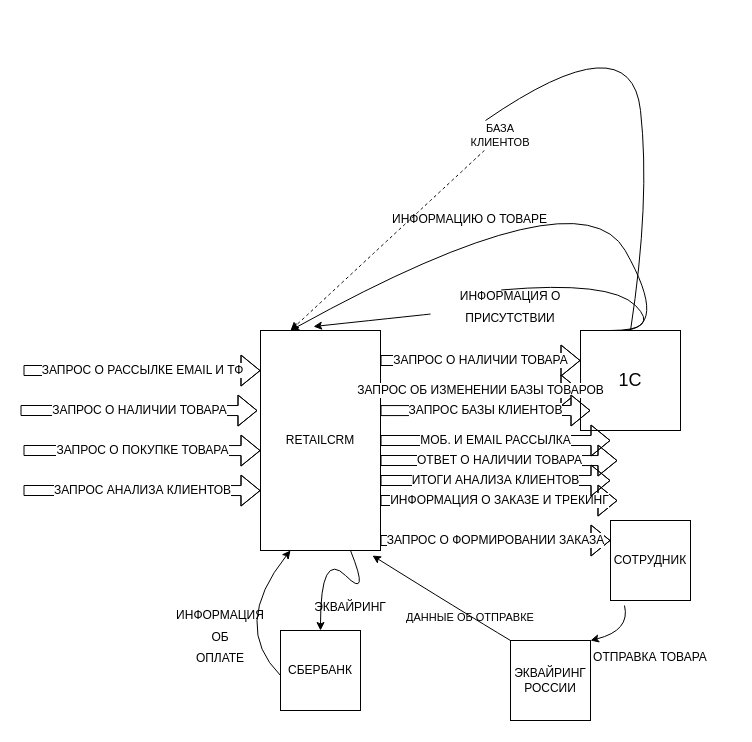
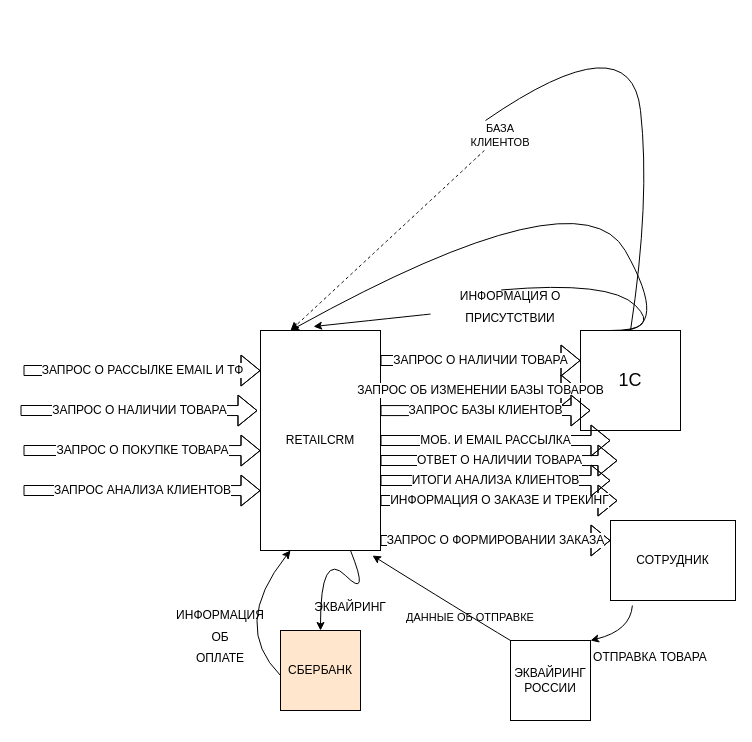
  <mxCell id="0" />
  <mxCell id="1" parent="0" />
  <mxCell id="2" value="RETAILCRM" style="rounded=0;whiteSpace=wrap;html=1;" vertex="1" parent="1"><mxGeometry x="260" y="330" width="120" height="220" as="geometry" /></mxCell>
  <mxCell id="3" value="&lt;font style=&quot;font-size: 12px;&quot;&gt;ЗАПРОС О НАЛИЧИИ ТОВАРА&lt;/font&gt;" style="shape=flexArrow;endArrow=classic;html=1;rounded=0;entryX=-0.025;entryY=0.364;entryDx=0;entryDy=0;entryPerimeter=0;" edge="1" parent="1" target="2"><mxGeometry width="50" height="50" relative="1" as="geometry"><mxPoint x="20" y="410" as="sourcePoint" /><mxPoint x="160" y="360" as="targetPoint" /><Array as="points"><mxPoint x="200" y="410" /></Array></mxGeometry></mxCell>
  <mxCell id="4" value="&lt;font style=&quot;font-size: 12px;&quot;&gt;ЗАПРОС О НАЛИЧИИ ТОВАРА&lt;/font&gt;" style="shape=flexArrow;endArrow=classic;html=1;rounded=0;" edge="1" parent="1"><mxGeometry width="50" height="50" relative="1" as="geometry"><mxPoint x="380" y="360" as="sourcePoint" /><mxPoint x="580" y="360" as="targetPoint" /><Array as="points"><mxPoint x="560" y="360" /></Array></mxGeometry></mxCell>
  <mxCell id="5" value="1С" style="whiteSpace=wrap;html=1;aspect=fixed;fontSize=18;" vertex="1" parent="1"><mxGeometry x="580" y="330" width="100" height="100" as="geometry" /></mxCell>
  <mxCell id="6" value="" style="curved=1;endArrow=classic;html=1;rounded=0;fontSize=18;entryX=0.442;entryY=-0.018;entryDx=0;entryDy=0;entryPerimeter=0;startArrow=none;" edge="1" parent="1" source="25" target="2"><mxGeometry width="50" height="50" relative="1" as="geometry"><mxPoint x="610" y="330" as="sourcePoint" /><mxPoint x="360" y="260" as="targetPoint" /><Array as="points" /></mxGeometry></mxCell>
  <mxCell id="7" value="&lt;font style=&quot;font-size: 12px;&quot;&gt;ОТВЕТ О НАЛИЧИИ ТОВАРА&lt;br&gt;&lt;/font&gt;" style="shape=flexArrow;endArrow=classic;html=1;rounded=0;entryX=-0.025;entryY=0.364;entryDx=0;entryDy=0;entryPerimeter=0;" edge="1" parent="1"><mxGeometry width="50" height="50" relative="1" as="geometry"><mxPoint x="380" y="460" as="sourcePoint" /><mxPoint x="617" y="460.08" as="targetPoint" /><Array as="points"><mxPoint x="560" y="460" /></Array></mxGeometry></mxCell>
- <mxCell id="8" value="СБЕРБАНК" style="whiteSpace=wrap;html=1;aspect=fixed;fontSize=12;" vertex="1" parent="1"><mxGeometry x="280" y="630" width="80" height="80" as="geometry" /></mxCell>
+ <mxCell id="8" value="СБЕРБАНК" style="whiteSpace=wrap;html=1;aspect=fixed;fontSize=12;fillColor=#ffe6cc;" vertex="1" parent="1"><mxGeometry x="280" y="630" width="80" height="80" as="geometry" /></mxCell>
  <mxCell id="9" value="&lt;font style=&quot;font-size: 12px;&quot;&gt;ЗАПРОС О ПОКУПКЕ ТОВАРА&lt;/font&gt;" style="shape=flexArrow;endArrow=classic;html=1;rounded=0;entryX=-0.025;entryY=0.364;entryDx=0;entryDy=0;entryPerimeter=0;" edge="1" parent="1"><mxGeometry width="50" height="50" relative="1" as="geometry"><mxPoint x="23" y="450" as="sourcePoint" /><mxPoint x="260" y="450.08" as="targetPoint" /><Array as="points"><mxPoint x="203" y="450" /></Array></mxGeometry></mxCell>
  <mxCell id="10" value="&lt;span style=&quot;font-size: 12px;&quot;&gt;ЗАПРОС ОБ ИЗМЕНЕНИИ БАЗЫ ТОВАРОВ&lt;/span&gt;" style="shape=flexArrow;endArrow=classic;html=1;rounded=0;" edge="1" parent="1"><mxGeometry width="50" height="50" relative="1" as="geometry"><mxPoint x="380" y="390" as="sourcePoint" /><mxPoint x="580" y="390" as="targetPoint" /><Array as="points"><mxPoint x="560" y="390" /></Array></mxGeometry></mxCell>
  <mxCell id="11" value="" style="curved=1;endArrow=classic;html=1;rounded=0;fontSize=12;entryX=0.5;entryY=0;entryDx=0;entryDy=0;exitX=0.75;exitY=1;exitDx=0;exitDy=0;" edge="1" parent="1" source="2" target="8"><mxGeometry width="50" height="50" relative="1" as="geometry"><mxPoint x="320" y="600" as="sourcePoint" /><mxPoint x="370" y="550" as="targetPoint" /><Array as="points"><mxPoint x="370" y="600" /><mxPoint x="320" y="550" /></Array></mxGeometry></mxCell>
  <mxCell id="12" value="&lt;span style=&quot;font-size: 12px;&quot;&gt;ЭКВАЙРИНГ&lt;/span&gt;" style="text;html=1;strokeColor=none;fillColor=none;align=center;verticalAlign=middle;whiteSpace=wrap;rounded=0;fontSize=18;" vertex="1" parent="1"><mxGeometry x="270" y="590" width="160" height="30" as="geometry" /></mxCell>
  <mxCell id="13" value="" style="curved=1;endArrow=classic;html=1;rounded=0;fontSize=12;entryX=0.25;entryY=1;entryDx=0;entryDy=0;" edge="1" parent="1" source="8" target="2"><mxGeometry width="50" height="50" relative="1" as="geometry"><mxPoint x="290" y="625" as="sourcePoint" /><mxPoint x="240" y="540" as="targetPoint" /><Array as="points"><mxPoint x="280" y="675" /><mxPoint x="230" y="625" /></Array></mxGeometry></mxCell>
  <mxCell id="14" value="&lt;span style=&quot;font-size: 12px;&quot;&gt;ИНФОРМАЦИЯ&lt;br&gt;ОБ&lt;br&gt;ОПЛАТЕ&lt;br&gt;&lt;/span&gt;" style="text;html=1;strokeColor=none;fillColor=none;align=center;verticalAlign=middle;whiteSpace=wrap;rounded=0;fontSize=18;" vertex="1" parent="1"><mxGeometry x="140" y="620" width="160" height="30" as="geometry" /></mxCell>
- <mxCell id="15" value="СОТРУДНИК" style="whiteSpace=wrap;html=1;aspect=fixed;fontSize=12;" vertex="1" parent="1"><mxGeometry x="610" y="520" width="80" height="80" as="geometry" /></mxCell>
+ <mxCell id="15" value="СОТРУДНИК" style="whiteSpace=wrap;html=1;aspect=fixed;fontSize=12;" vertex="1" parent="1"><mxGeometry x="610" y="520" width="125" height="80" as="geometry" /></mxCell>
  <mxCell id="16" value="&lt;font style=&quot;font-size: 12px;&quot;&gt;ЗАПРОС О ФОРМИРОВАНИИ ЗАКАЗА&lt;br&gt;&lt;/font&gt;" style="shape=flexArrow;endArrow=classic;html=1;rounded=0;entryX=0;entryY=0.25;entryDx=0;entryDy=0;" edge="1" parent="1" target="15"><mxGeometry width="50" height="50" relative="1" as="geometry"><mxPoint x="380" y="540" as="sourcePoint" /><mxPoint x="617" y="540.08" as="targetPoint" /><Array as="points"><mxPoint x="560" y="540" /></Array></mxGeometry></mxCell>
  <mxCell id="17" value="ЭКВАЙРИНГ РОССИИ" style="whiteSpace=wrap;html=1;aspect=fixed;fontSize=12;" vertex="1" parent="1"><mxGeometry x="510" y="640" width="80" height="80" as="geometry" /></mxCell>
  <mxCell id="18" value="" style="curved=1;endArrow=classic;html=1;rounded=0;fontSize=12;entryX=1;entryY=0;entryDx=0;entryDy=0;exitX=0.175;exitY=1.063;exitDx=0;exitDy=0;exitPerimeter=0;" edge="1" parent="1" source="15" target="17"><mxGeometry width="50" height="50" relative="1" as="geometry"><mxPoint x="630" y="680" as="sourcePoint" /><mxPoint x="680" y="630" as="targetPoint" /><Array as="points"><mxPoint x="630" y="630" /></Array></mxGeometry></mxCell>
  <mxCell id="19" value="&lt;span style=&quot;font-size: 12px;&quot;&gt;ОТПРАВКА ТОВАРА&lt;br&gt;&lt;/span&gt;" style="text;html=1;strokeColor=none;fillColor=none;align=center;verticalAlign=middle;whiteSpace=wrap;rounded=0;fontSize=18;" vertex="1" parent="1"><mxGeometry x="570" y="640" width="160" height="30" as="geometry" /></mxCell>
  <mxCell id="20" value="" style="curved=1;endArrow=classic;html=1;rounded=0;fontSize=12;entryX=0.933;entryY=1.023;entryDx=0;entryDy=0;entryPerimeter=0;exitX=0;exitY=0;exitDx=0;exitDy=0;" edge="1" parent="1" source="17" target="2"><mxGeometry width="50" height="50" relative="1" as="geometry"><mxPoint x="630" y="700" as="sourcePoint" /><mxPoint x="680" y="650" as="targetPoint" /><Array as="points"><mxPoint x="460" y="610" /></Array></mxGeometry></mxCell>
  <mxCell id="21" value="&lt;font style=&quot;font-size: 11px;&quot;&gt;ДАННЫЕ ОБ ОТПРАВКЕ&lt;/font&gt;" style="text;html=1;strokeColor=none;fillColor=none;align=center;verticalAlign=middle;whiteSpace=wrap;rounded=0;fontSize=18;" vertex="1" parent="1"><mxGeometry x="390" y="600" width="160" height="30" as="geometry" /></mxCell>
  <mxCell id="22" value="&lt;font style=&quot;font-size: 12px;&quot;&gt;ИНФОРМАЦИЯ О ЗАКАЗЕ И ТРЕКИНГ&lt;br&gt;&lt;/font&gt;" style="shape=flexArrow;endArrow=classic;html=1;rounded=0;entryX=-0.025;entryY=0.364;entryDx=0;entryDy=0;entryPerimeter=0;" edge="1" parent="1"><mxGeometry width="50" height="50" relative="1" as="geometry"><mxPoint x="380" y="500" as="sourcePoint" /><mxPoint x="617" y="500.08" as="targetPoint" /><Array as="points"><mxPoint x="560" y="500" /></Array></mxGeometry></mxCell>
  <mxCell id="23" value="&lt;font style=&quot;font-size: 12px;&quot;&gt;ЗАПРОС АНАЛИЗА КЛИЕНТОВ&lt;/font&gt;" style="shape=flexArrow;endArrow=classic;html=1;rounded=0;entryX=-0.025;entryY=0.364;entryDx=0;entryDy=0;entryPerimeter=0;" edge="1" parent="1"><mxGeometry width="50" height="50" relative="1" as="geometry"><mxPoint x="23" y="490" as="sourcePoint" /><mxPoint x="260" y="490.08" as="targetPoint" /><Array as="points"><mxPoint x="203" y="490" /></Array></mxGeometry></mxCell>
  <mxCell id="24" value="" style="group" vertex="1" connectable="0" parent="1"><mxGeometry x="430" y="280" width="230" height="50" as="geometry" /></mxCell>
  <mxCell id="25" value="&lt;span style=&quot;font-size: 12px;&quot;&gt;ИНФОРМАЦИЯ О ПРИСУТСТВИИ&lt;/span&gt;" style="text;html=1;strokeColor=none;fillColor=none;align=center;verticalAlign=middle;whiteSpace=wrap;rounded=0;fontSize=18;" vertex="1" parent="24"><mxGeometry y="10" width="160" height="30" as="geometry" /></mxCell>
  <mxCell id="26" value="" style="curved=1;endArrow=none;html=1;rounded=0;fontSize=18;entryX=0.442;entryY=-0.018;entryDx=0;entryDy=0;entryPerimeter=0;" edge="1" parent="24" target="25"><mxGeometry width="50" height="50" relative="1" as="geometry"><mxPoint x="180" y="50" as="sourcePoint" /><mxPoint x="-116.96" y="46.04" as="targetPoint" /><Array as="points"><mxPoint x="230" y="50" /><mxPoint x="180" /></Array></mxGeometry></mxCell>
  <mxCell id="27" value="" style="group" vertex="1" connectable="0" parent="1"><mxGeometry x="390" y="170" width="280" height="160" as="geometry" /></mxCell>
  <mxCell id="28" value="" style="curved=1;endArrow=classic;html=1;rounded=0;fontSize=18;entryX=0.25;entryY=0;entryDx=0;entryDy=0;" edge="1" parent="27" target="2"><mxGeometry width="50" height="50" relative="1" as="geometry"><mxPoint x="230.171" y="160" as="sourcePoint" /><mxPoint x="-99.658" y="146.667" as="targetPoint" /><Array as="points"><mxPoint x="280" y="160" /><mxPoint x="189.351" /></Array></mxGeometry></mxCell>
- <mxCell id="29" value="&lt;span style=&quot;font-size: 12px;&quot;&gt;ИНФОРМАЦИЮ О ТОВАРЕ&lt;/span&gt;" style="text;html=1;strokeColor=none;fillColor=none;align=center;verticalAlign=middle;whiteSpace=wrap;rounded=0;fontSize=18;" vertex="1" parent="27"><mxGeometry y="26.667" width="159.453" height="40" as="geometry" /></mxCell>
  <mxCell id="30" value="&lt;span style=&quot;font-size: 12px;&quot;&gt;ЗАПРОС БАЗЫ КЛИЕНТОВ&lt;/span&gt;" style="shape=flexArrow;endArrow=classic;html=1;rounded=0;exitX=1;exitY=0.364;exitDx=0;exitDy=0;exitPerimeter=0;" edge="1" parent="1" source="2"><mxGeometry width="50" height="50" relative="1" as="geometry"><mxPoint x="390" y="410" as="sourcePoint" /><mxPoint x="590" y="410" as="targetPoint" /><Array as="points"><mxPoint x="570" y="410" /></Array></mxGeometry></mxCell>
  <mxCell id="31" value="" style="curved=1;endArrow=classic;html=1;rounded=0;fontSize=11;entryX=0.25;entryY=0;entryDx=0;entryDy=0;startArrow=none;dashed=1;" edge="1" parent="1" source="32" target="2"><mxGeometry width="50" height="50" relative="1" as="geometry"><mxPoint x="630" y="330" as="sourcePoint" /><mxPoint x="530" y="290" as="targetPoint" /><Array as="points" /></mxGeometry></mxCell>
  <mxCell id="32" value="БАЗА КЛИЕНТОВ" style="text;html=1;strokeColor=none;fillColor=none;align=center;verticalAlign=middle;whiteSpace=wrap;rounded=0;fontSize=11;" vertex="1" parent="1"><mxGeometry x="470" width="60" height="30" as="geometry" y="120" /></mxCell>
  <mxCell id="33" value="" style="curved=1;endArrow=none;html=1;rounded=0;fontSize=11;entryX=0.25;entryY=0;entryDx=0;entryDy=0;" edge="1" parent="1" target="32"><mxGeometry width="50" height="50" relative="1" as="geometry"><mxPoint x="630" y="330" as="sourcePoint" /><mxPoint x="290" y="330" as="targetPoint" /><Array as="points"><mxPoint x="650" y="200" /><mxPoint x="630" y="20" /></Array></mxGeometry></mxCell>
  <mxCell id="34" value="&lt;font style=&quot;font-size: 12px;&quot;&gt;ИТОГИ АНАЛИЗА КЛИЕНТОВ&lt;br&gt;&lt;/font&gt;" style="shape=flexArrow;endArrow=classic;html=1;rounded=0;entryX=0;entryY=0.25;entryDx=0;entryDy=0;" edge="1" parent="1"><mxGeometry width="50" height="50" relative="1" as="geometry"><mxPoint x="380" y="480" as="sourcePoint" /><mxPoint x="610" y="480" as="targetPoint" /><Array as="points"><mxPoint x="560" y="480" /></Array></mxGeometry></mxCell>
  <mxCell id="35" value="&lt;font style=&quot;font-size: 12px;&quot;&gt;ЗАПРОС О РАССЫЛКЕ EMAIL И ТФ&lt;/font&gt;" style="shape=flexArrow;endArrow=classic;html=1;rounded=0;entryX=-0.025;entryY=0.364;entryDx=0;entryDy=0;entryPerimeter=0;" edge="1" parent="1"><mxGeometry width="50" height="50" relative="1" as="geometry"><mxPoint x="23" y="370" as="sourcePoint" /><mxPoint x="260" y="370.08" as="targetPoint" /><Array as="points"><mxPoint x="203" y="370" /></Array></mxGeometry></mxCell>
  <mxCell id="36" value="&lt;font style=&quot;font-size: 12px;&quot;&gt;МОБ. И EMAIL РАССЫЛКА&lt;br&gt;&lt;/font&gt;" style="shape=flexArrow;endArrow=classic;html=1;rounded=0;entryX=0;entryY=0.25;entryDx=0;entryDy=0;" edge="1" parent="1"><mxGeometry width="50" height="50" relative="1" as="geometry"><mxPoint x="380" y="440" as="sourcePoint" /><mxPoint x="610" y="440" as="targetPoint" /><Array as="points"><mxPoint x="560" y="440" /></Array></mxGeometry></mxCell>
